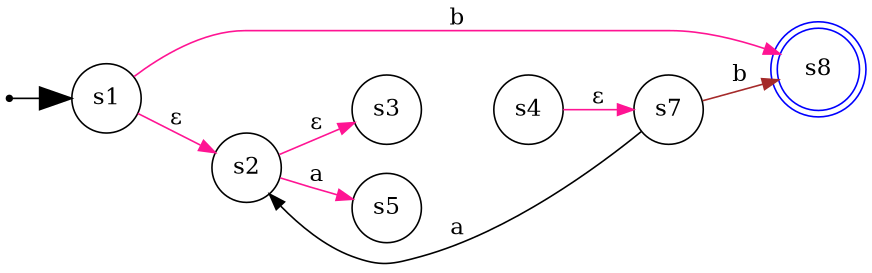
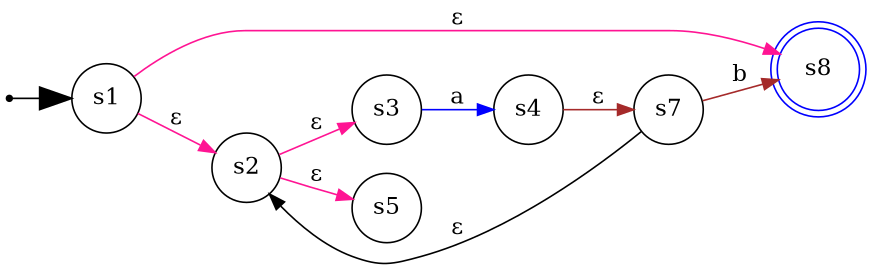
  digraph {
    rankdir=LR
    node [color=black shape=circle]
    edge [color=deeppink]
    s8 [color=blue shape=doublecircle]
    s1
    s2
    s3
    s5
    s4
    s7
    "" [shape=point]
-   s1 -> s8 [label=b]
+   s1 -> s8 [label="ε"]
    s1 -> s2 [label="ε"]
    s2 -> s3 [label="ε"]
-   s2 -> s5 [label=a]
-   s4 -> s7 [label="ε"]
+   s2 -> s5 [label="ε"]
+   s3 -> s4 [color=blue label=a]
+   s4 -> s7 [color=brown label="ε"]
    s7 -> s8 [color=brown label=b]
-   s7 -> s2 [color=black label=a]
+   s7 -> s2 [color=black label="ε"]
    "" -> s1 [arrowsize=2 color=black]
  }
